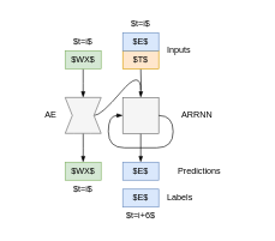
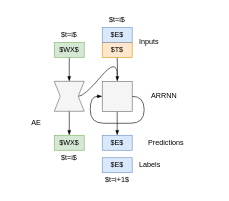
  <mxCell id="0" />
  <mxCell id="1" parent="0" />
  <mxCell id="2" style="edgeStyle=orthogonalEdgeStyle;rounded=0;orthogonalLoop=1;jettySize=auto;html=1;exitX=0.5;exitY=1;exitDx=0;exitDy=0;entryX=0.5;entryY=0;entryDx=0;entryDy=0;endArrow=blockThin;endFill=1;" edge="1" parent="1" source="3" target="16"><mxGeometry relative="1" as="geometry" /></mxCell>
  <mxCell id="3" value="" style="whiteSpace=wrap;html=1;aspect=fixed;fillColor=#f5f5f5;fontColor=#333333;strokeColor=#666666;" parent="1" vertex="1"><mxGeometry x="170" y="135" width="50" height="50" as="geometry" /></mxCell>
  <mxCell id="4" style="edgeStyle=orthogonalEdgeStyle;rounded=0;orthogonalLoop=1;jettySize=auto;html=1;exitX=0.5;exitY=1;exitDx=0;exitDy=0;entryX=0.5;entryY=0;entryDx=0;entryDy=0;endArrow=blockThin;endFill=1;" parent="1" source="5" edge="1"><mxGeometry relative="1" as="geometry"><mxPoint x="115" y="135" as="targetPoint" /></mxGeometry></mxCell>
  <mxCell id="5" value="$WX$" style="rounded=0;whiteSpace=wrap;html=1;fillColor=#d5e8d4;strokeColor=#82b366;" parent="1" vertex="1"><mxGeometry x="90" y="70" width="50" height="25" as="geometry" /></mxCell>
  <mxCell id="6" style="edgeStyle=orthogonalEdgeStyle;rounded=0;orthogonalLoop=1;jettySize=auto;html=1;exitX=0.5;exitY=1;exitDx=0;exitDy=0;entryX=0.5;entryY=0;entryDx=0;entryDy=0;endArrow=blockThin;endFill=1;" parent="1" target="3" edge="1"><mxGeometry relative="1" as="geometry"><mxPoint x="195" y="95" as="sourcePoint" /></mxGeometry></mxCell>
  <mxCell id="7" value="$WX$" style="rounded=0;whiteSpace=wrap;html=1;fillColor=#d5e8d4;strokeColor=#82b366;" parent="1" vertex="1"><mxGeometry x="90" y="225" width="50" height="25" as="geometry" /></mxCell>
  <mxCell id="8" style="edgeStyle=orthogonalEdgeStyle;rounded=0;orthogonalLoop=1;jettySize=auto;html=1;exitX=0.501;exitY=0.999;exitDx=0;exitDy=0;entryX=0.5;entryY=0;entryDx=0;entryDy=0;endArrow=blockThin;endFill=1;exitPerimeter=0;" parent="1" source="20" target="7" edge="1"><mxGeometry relative="1" as="geometry"><mxPoint x="355" y="135" as="targetPoint" /><Array as="points"><mxPoint x="115" y="205" /><mxPoint x="115" y="225" /></Array></mxGeometry></mxCell>
  <mxCell id="9" value="$E$" style="rounded=0;whiteSpace=wrap;html=1;fillColor=#dae8fc;strokeColor=#6c8ebf;" parent="1" vertex="1"><mxGeometry x="170" y="262.5" width="50" height="25" as="geometry" /></mxCell>
  <mxCell id="10" value="Predictions" style="text;html=1;strokeColor=none;fillColor=none;align=left;verticalAlign=middle;whiteSpace=wrap;rounded=0;" parent="1" vertex="1"><mxGeometry x="245" y="222.5" width="110" height="30" as="geometry" /></mxCell>
  <mxCell id="11" value="ARRNN" style="text;html=1;strokeColor=none;fillColor=none;align=left;verticalAlign=middle;whiteSpace=wrap;rounded=0;" parent="1" vertex="1"><mxGeometry x="250" y="145" width="110" height="30" as="geometry" /></mxCell>
  <mxCell id="12" value="Labels" style="text;html=1;strokeColor=none;fillColor=none;align=left;verticalAlign=middle;whiteSpace=wrap;rounded=0;" parent="1" vertex="1"><mxGeometry x="230" y="260" width="110" height="30" as="geometry" /></mxCell>
  <mxCell id="13" value="Inputs" style="text;html=1;strokeColor=none;fillColor=none;align=left;verticalAlign=middle;whiteSpace=wrap;rounded=0;" parent="1" vertex="1"><mxGeometry x="230" y="55" width="110" height="30" as="geometry" /></mxCell>
  <mxCell id="14" value="$t=i$" style="text;html=1;strokeColor=none;fillColor=none;align=center;verticalAlign=middle;whiteSpace=wrap;rounded=0;" parent="1" vertex="1"><mxGeometry x="90" y="250" width="50" height="25" as="geometry" /></mxCell>
- <mxCell id="15" value="$t=i+6$" style="text;html=1;strokeColor=none;fillColor=none;align=center;verticalAlign=middle;whiteSpace=wrap;rounded=0;" parent="1" vertex="1"><mxGeometry x="170" y="287.5" width="50" height="25" as="geometry" /></mxCell>
+ <mxCell id="15" value="$t=i+1$" style="text;html=1;strokeColor=none;fillColor=none;align=center;verticalAlign=middle;whiteSpace=wrap;rounded=0;" parent="1" vertex="1"><mxGeometry x="170" y="287.5" width="50" height="25" as="geometry" /></mxCell>
  <mxCell id="16" value="$E$" style="rounded=0;whiteSpace=wrap;html=1;fillColor=#dae8fc;strokeColor=#6c8ebf;" parent="1" vertex="1"><mxGeometry x="170" y="225" width="50" height="25" as="geometry" /></mxCell>
  <mxCell id="17" value="$T$" style="rounded=0;whiteSpace=wrap;html=1;fillColor=#ffe6cc;strokeColor=#d79b00;" parent="1" vertex="1"><mxGeometry x="170" y="70" width="50" height="25" as="geometry" /></mxCell>
  <mxCell id="18" value="$E$" style="rounded=0;whiteSpace=wrap;html=1;fillColor=#dae8fc;strokeColor=#6c8ebf;" parent="1" vertex="1"><mxGeometry x="170" y="45" width="50" height="25" as="geometry" /></mxCell>
  <mxCell id="19" value="" style="curved=1;endArrow=none;html=1;rounded=0;exitX=0.806;exitY=0.501;exitDx=0;exitDy=0;exitPerimeter=0;endFill=0;" edge="1" parent="1" source="20"><mxGeometry width="50" height="50" relative="1" as="geometry"><mxPoint x="150" y="135" as="sourcePoint" /><mxPoint x="195" y="125" as="targetPoint" /><Array as="points"><mxPoint x="140" y="160" /><mxPoint x="195" y="95" /></Array></mxGeometry></mxCell>
  <mxCell id="20" value="" style="verticalLabelPosition=bottom;verticalAlign=top;html=1;shape=mxgraph.basic.polygon;polyCoords=[[0,0],[1,0],[0.8,0.5],[1,1],[0.7,1],[0.25,1],[0,1],[0.2,0.5]];polyline=0;fillColor=#f5f5f5;fontColor=#333333;strokeColor=#666666;" vertex="1" parent="1"><mxGeometry x="90" y="135" width="50" height="50" as="geometry" /></mxCell>
  <mxCell id="21" value="" style="curved=1;endArrow=blockThin;html=1;rounded=0;exitX=1;exitY=0.5;exitDx=0;exitDy=0;entryX=0;entryY=0.5;entryDx=0;entryDy=0;endFill=1;" edge="1" parent="1" source="3" target="3"><mxGeometry width="50" height="50" relative="1" as="geometry"><mxPoint x="360" y="135" as="sourcePoint" /><mxPoint x="410" y="85" as="targetPoint" /><Array as="points"><mxPoint x="240" y="160" /><mxPoint x="240" y="205" /><mxPoint x="195" y="205" /><mxPoint x="150" y="205" /><mxPoint x="150" y="160" /></Array></mxGeometry></mxCell>
  <mxCell id="22" value="$t=i$" style="text;html=1;strokeColor=none;fillColor=none;align=center;verticalAlign=middle;whiteSpace=wrap;rounded=0;" vertex="1" parent="1"><mxGeometry x="90" y="45" width="50" height="25" as="geometry" /></mxCell>
- <mxCell id="23" value="AE" style="text;html=1;strokeColor=none;fillColor=none;align=right;verticalAlign=middle;whiteSpace=wrap;rounded=0;" vertex="1" parent="1"><mxGeometry x="20" y="145" width="60" height="30" as="geometry" /></mxCell>
+ <mxCell id="23" value="AE" style="text;html=1;strokeColor=none;fillColor=none;align=right;verticalAlign=middle;whiteSpace=wrap;rounded=0;" vertex="1" parent="1"><mxGeometry x="10" y="190" width="60" height="30" as="geometry" /></mxCell>
  <mxCell id="24" value="$t=i$" style="text;html=1;strokeColor=none;fillColor=none;align=center;verticalAlign=middle;whiteSpace=wrap;rounded=0;" vertex="1" parent="1"><mxGeometry x="170" y="20" width="50" height="25" as="geometry" /></mxCell>
